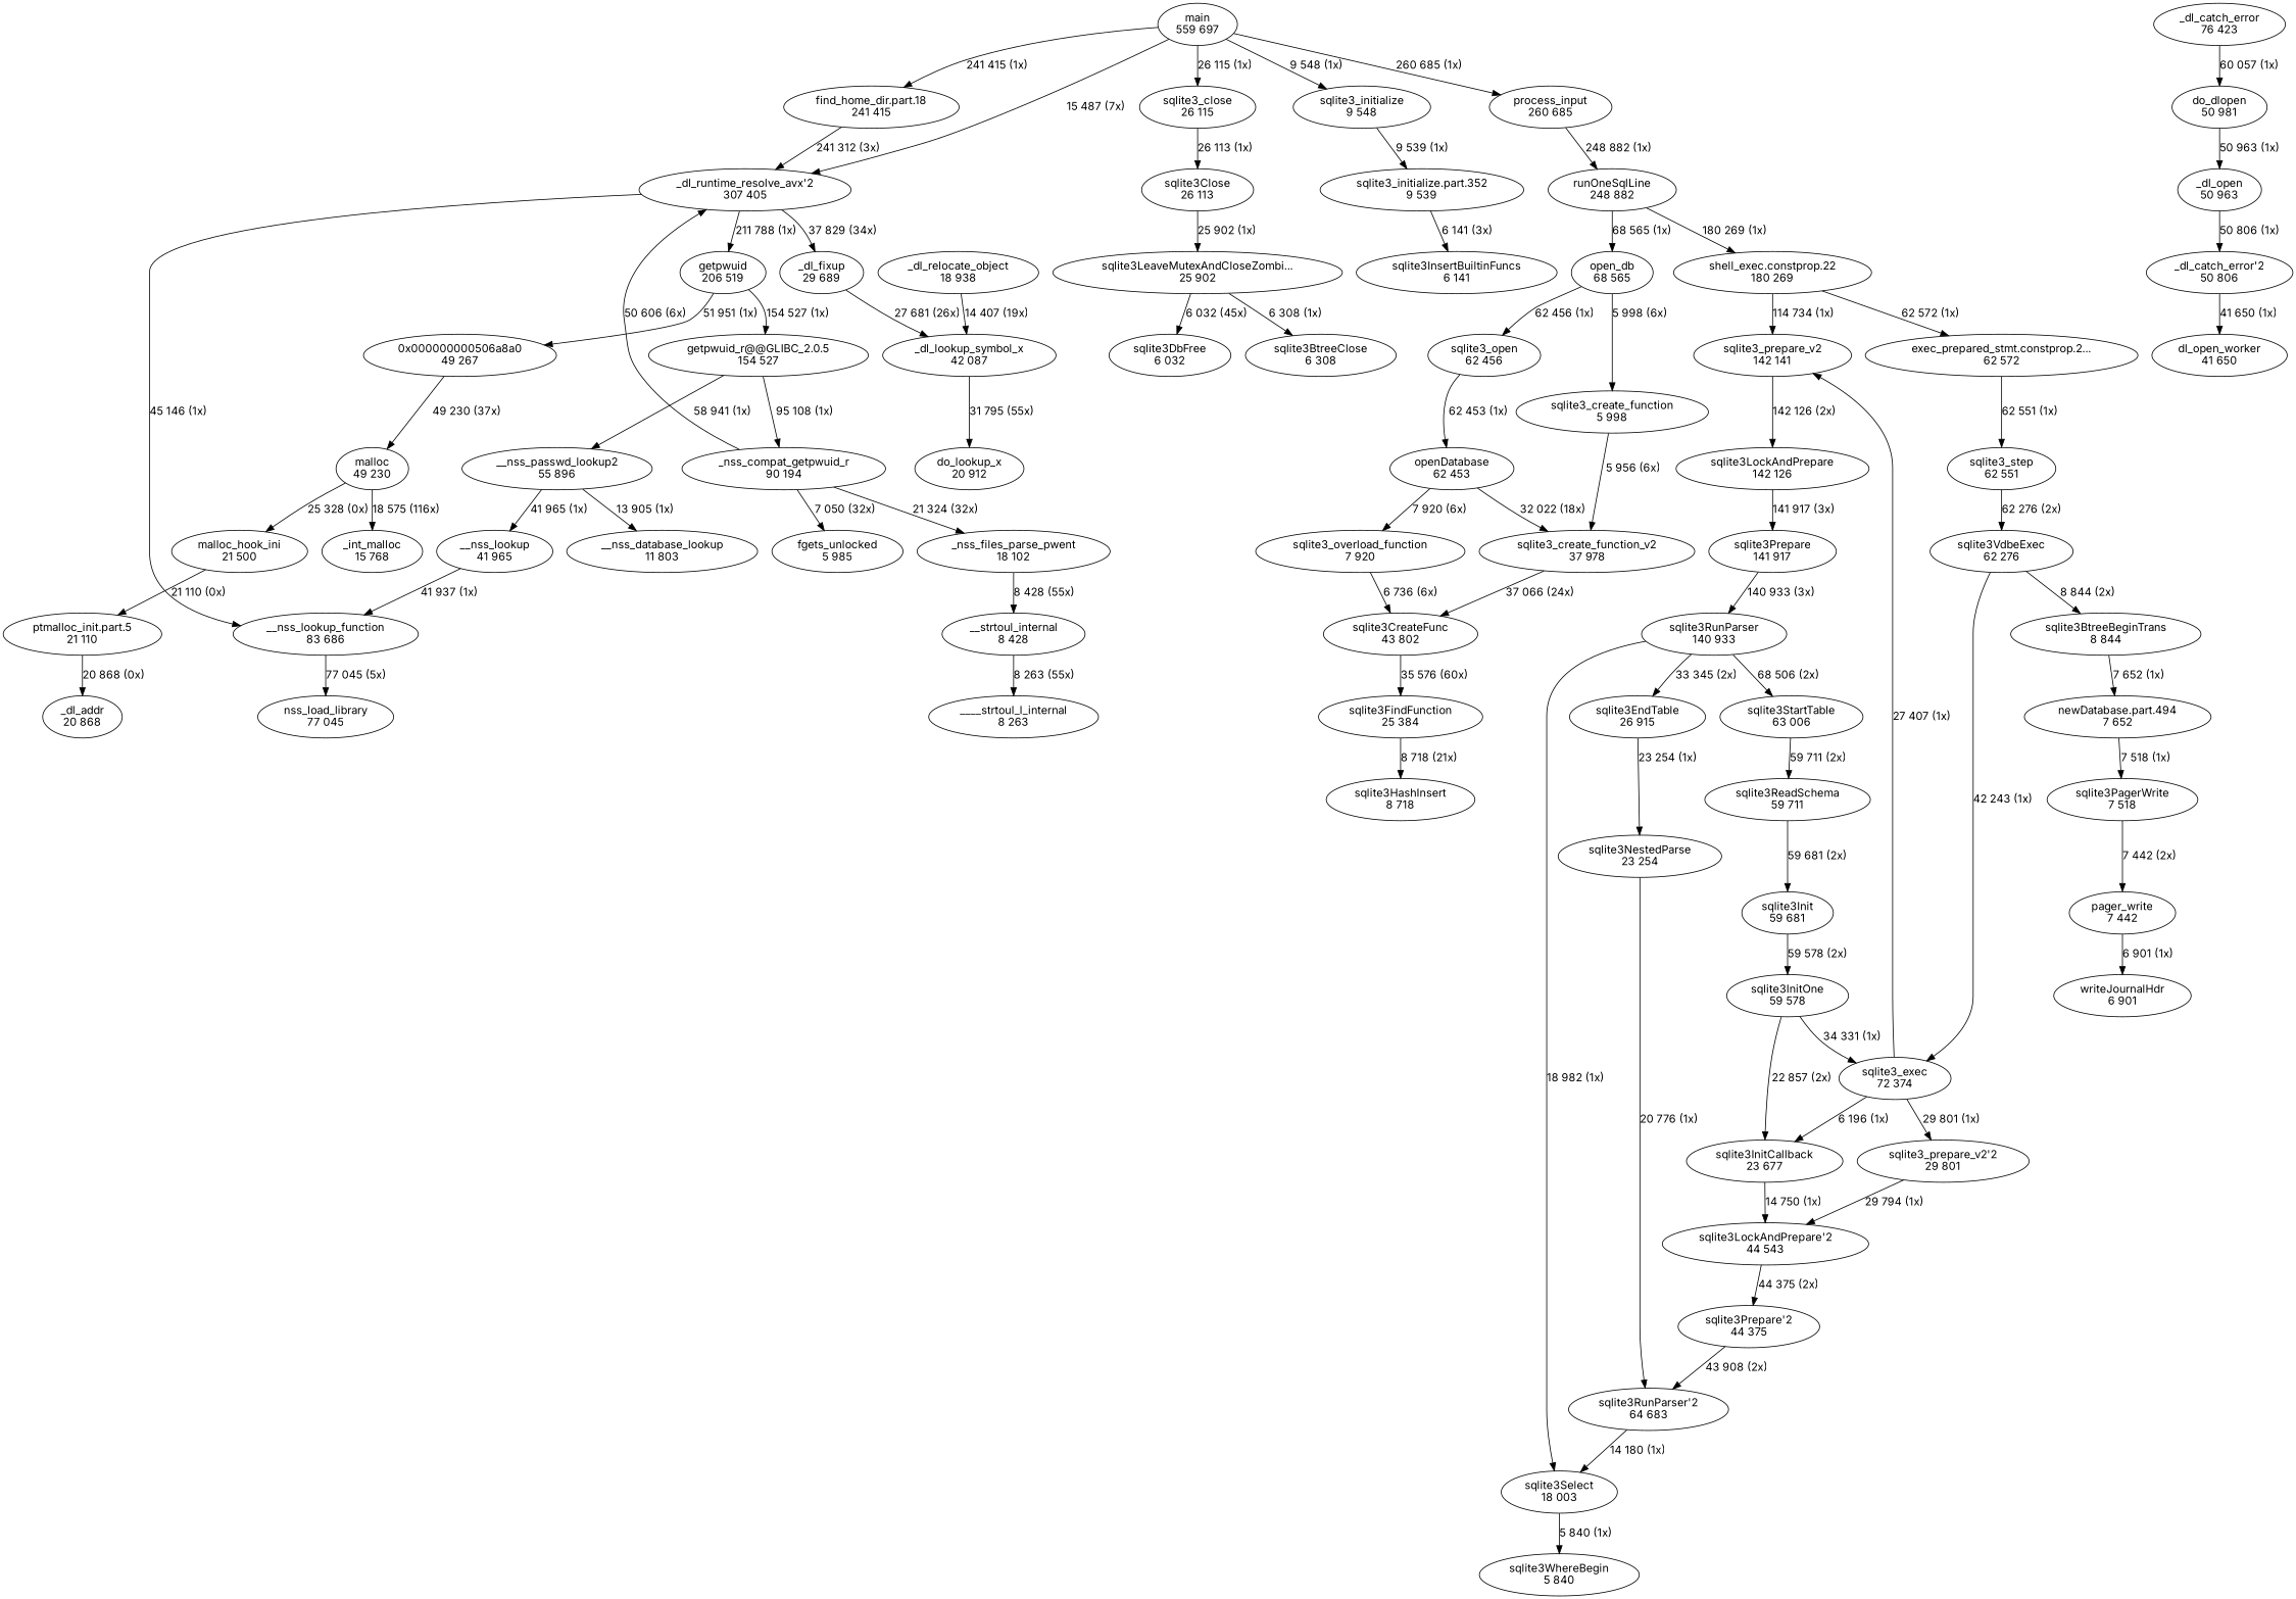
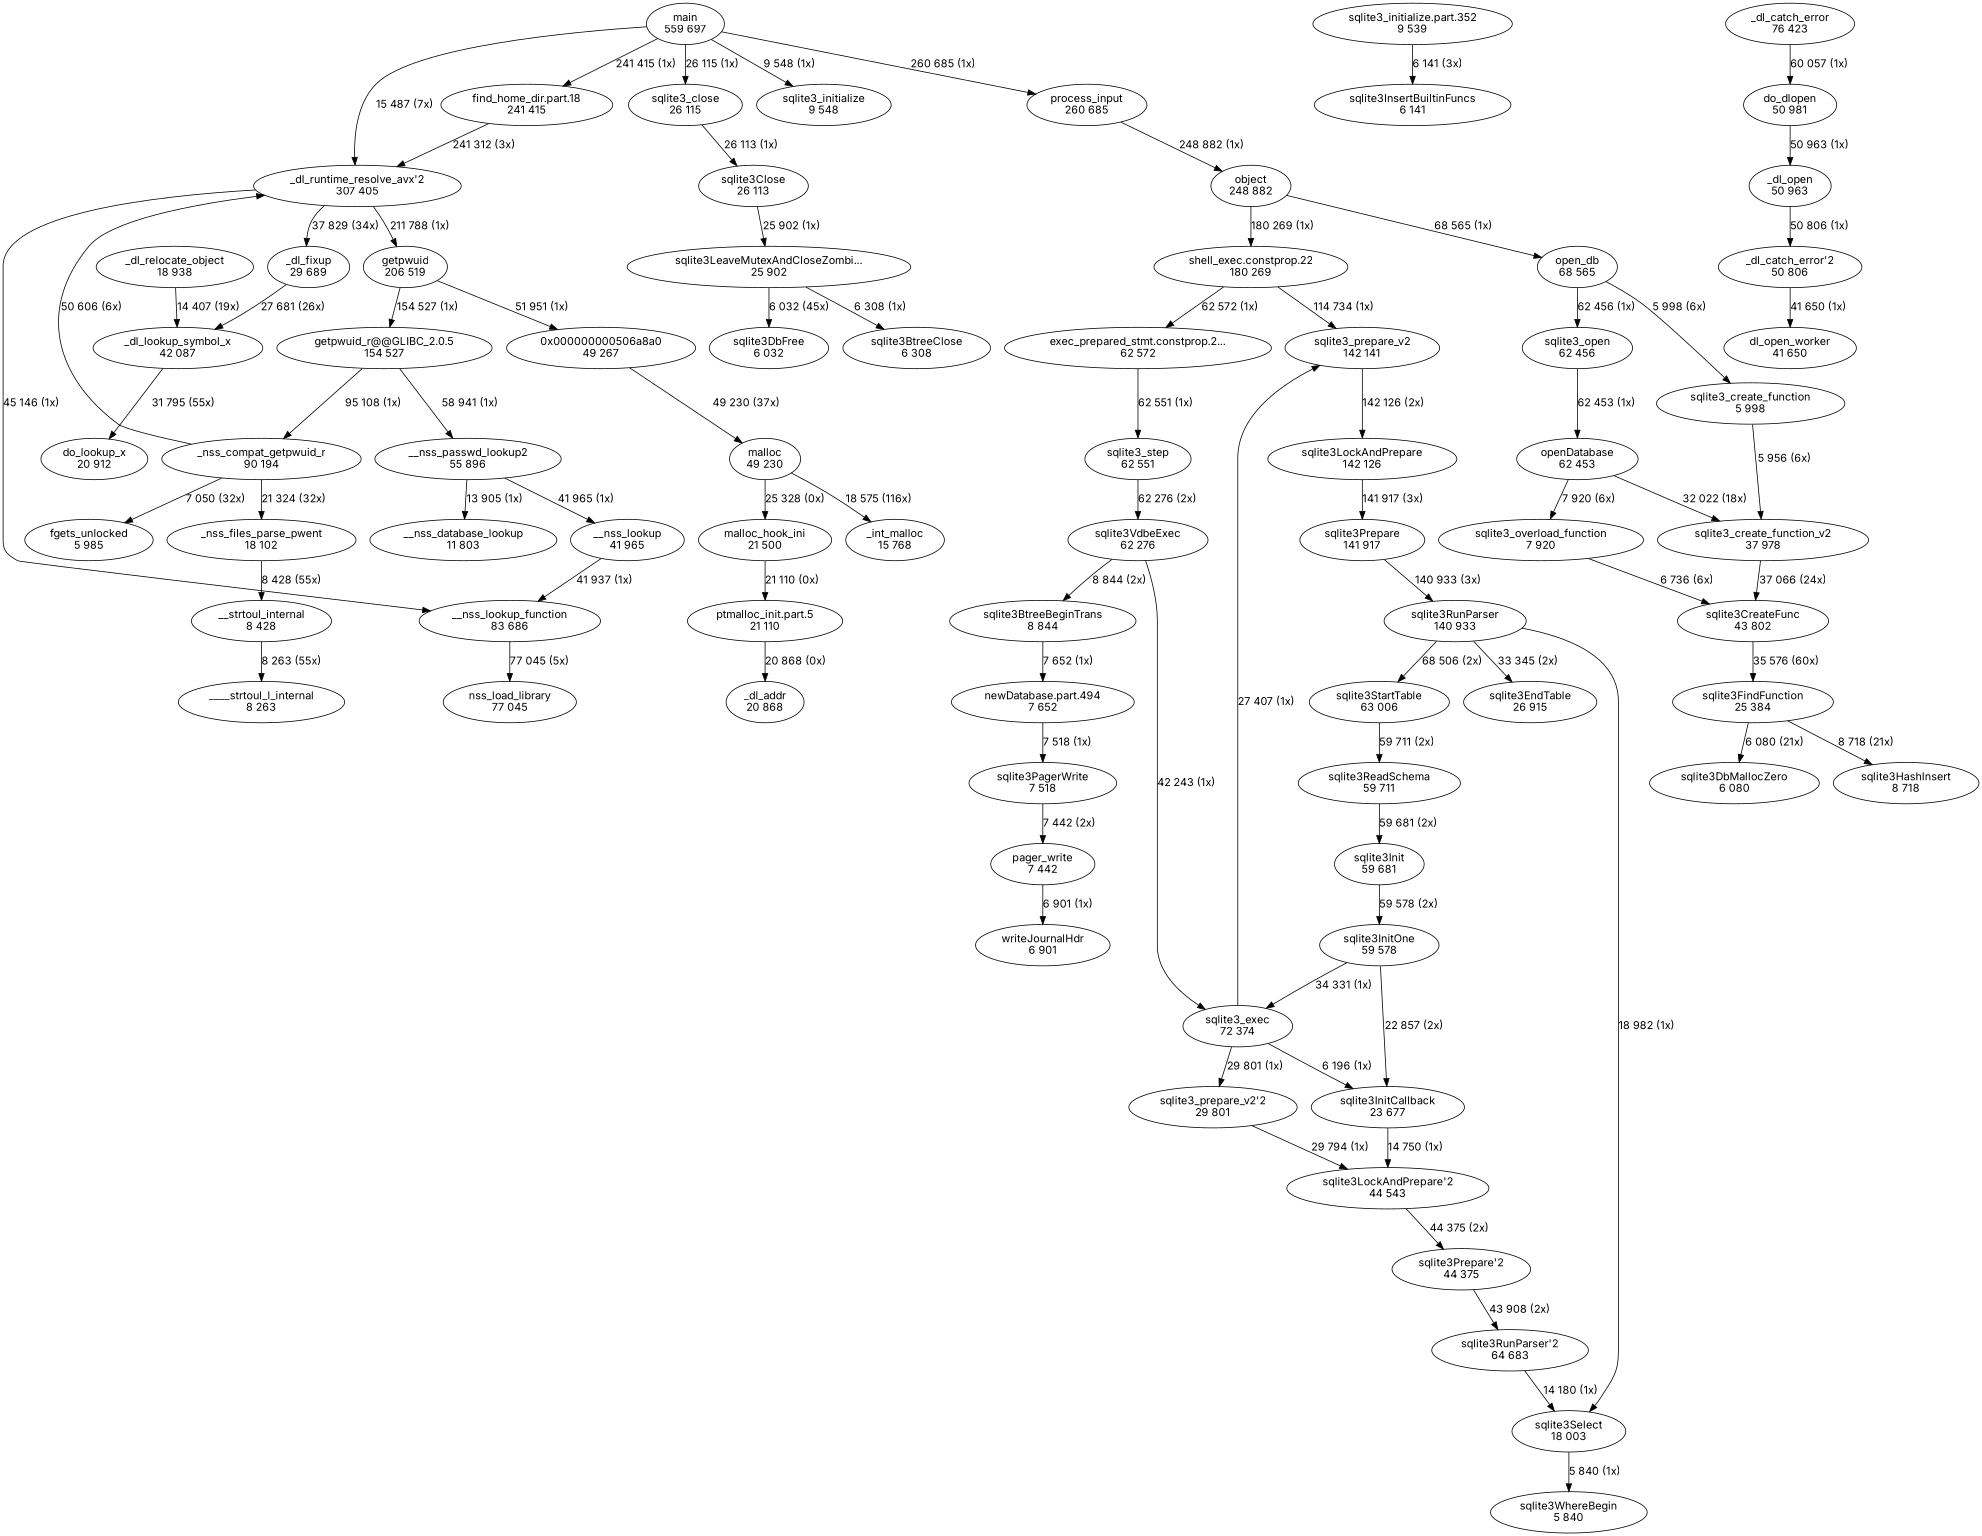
  digraph {
    fontname=Inter
    node [fontname=Inter]
    edge [fontname=Inter weight=2]
    n1 [label="_dl_runtime_resolve_avx'2\n307 405"]
    n2 [label="__nss_lookup_function\n83 686"]
    n3 [label="getpwuid\n206 519"]
    n4 [label="_dl_fixup\n29 689"]
    n5 [label="nss_load_library\n77 045"]
    n6 [label="0x000000000506a8a0\n49 267"]
    n7 [label="getpwuid_r@@GLIBC_2.0.5\n154 527"]
    n8 [label="_dl_lookup_symbol_x\n42 087"]
    n9 [label="_nss_compat_getpwuid_r\n90 194"]
    n10 [label="fgets_unlocked\n5 985"]
    n11 [label="_nss_files_parse_pwent\n18 102"]
    n12 [label="__strtoul_internal\n8 428"]
    n13 [label="____strtoul_l_internal\n8 263"]
    n14 [label="sqlite3InsertBuiltinFuncs\n6 141"]
    n15 [label="openDatabase\n62 453"]
    n16 [label="sqlite3_overload_function\n7 920"]
    n17 [label="sqlite3_create_function_v2\n37 978"]
    n18 [label="sqlite3CreateFunc\n43 802"]
    n19 [label="sqlite3FindFunction\n25 384"]
+   n20 [label="sqlite3DbMallocZero\n6 080"]
    n21 [label="sqlite3HashInsert\n8 718"]
    n22 [label="sqlite3_create_function\n5 998"]
    n23 [label="sqlite3_prepare_v2\n142 141"]
    n24 [label="sqlite3LockAndPrepare\n142 126"]
    n25 [label="sqlite3Prepare\n141 917"]
    n26 [label="sqlite3RunParser\n140 933"]
    n27 [label="sqlite3_prepare_v2'2\n29 801"]
    n28 [label="sqlite3LockAndPrepare'2\n44 543"]
    n29 [label="sqlite3Prepare'2\n44 375"]
    n30 [label="sqlite3RunParser'2\n64 683"]
    n31 [label="sqlite3BtreeBeginTrans\n8 844"]
    n32 [label="newDatabase.part.494\n7 652"]
    n33 [label="sqlite3PagerWrite\n7 518"]
    n34 [label="pager_write\n7 442"]
    n35 [label="sqlite3_exec\n72 374"]
    n36 [label="sqlite3InitCallback\n23 677"]
    n37 [label="sqlite3_step\n62 551"]
    n38 [label="sqlite3VdbeExec\n62 276"]
    n39 [label="sqlite3DbFree\n6 032"]
    n40 [label="sqlite3WhereBegin\n5 840"]
-   n41 [label="sqlite3NestedParse\n23 254"]
    n42 [label="sqlite3Select\n18 003"]
    n43 [label="writeJournalHdr\n6 901"]
    n44 [label="sqlite3_initialize.part.352\n9 539"]
    n45 [label="malloc\n49 230"]
    n46 [label="_int_malloc\n15 768"]
    n47 [label="malloc_hook_ini\n21 500"]
    n48 [label="ptmalloc_init.part.5\n21 110"]
    n49 [label="sqlite3StartTable\n63 006"]
    n50 [label="sqlite3EndTable\n26 915"]
    n51 [label="sqlite3ReadSchema\n59 711"]
    n52 [label="sqlite3Init\n59 681"]
    n53 [label="sqlite3InitOne\n59 578"]
    n54 [label="sqlite3_open\n62 456"]
    n55 [label="sqlite3_close\n26 115"]
    n56 [label="sqlite3Close\n26 113"]
    n57 [label="sqlite3LeaveMutexAndCloseZombi...\n25 902"]
    n58 [label="sqlite3BtreeClose\n6 308"]
    n59 [label="sqlite3_initialize\n9 548"]
-   n60 [label="runOneSqlLine\n248 882"]
+   n60 [label="object\n248 882"]
    n61 [label="open_db\n68 565"]
    n62 [label="shell_exec.constprop.22\n180 269"]
    n63 [label="exec_prepared_stmt.constprop.2...\n62 572"]
    n64 [label="main\n559 697"]
    n65 [label="process_input\n260 685"]
    n66 [label="find_home_dir.part.18\n241 415"]
    n67 [label="_dl_addr\n20 868"]
    n68 [label="__nss_passwd_lookup2\n55 896"]
    n69 [label="__nss_lookup\n41 965"]
    n70 [label="__nss_database_lookup\n11 803"]
    n71 [label="do_lookup_x\n20 912"]
    n72 [label="_dl_catch_error\n76 423"]
    n73 [label="do_dlopen\n50 981"]
    n74 [label="_dl_open\n50 963"]
    n75 [label="_dl_catch_error'2\n50 806"]
    n76 [label="dl_open_worker\n41 650"]
    n77 [label="_dl_relocate_object\n18 938"]
    n1 -> n2 [label="45 146 (1x)"]
    n1 -> n3 [label="211 788 (1x)"]
    n1 -> n4 [label="37 829 (34x)"]
    n2 -> n5 [label="77 045 (5x)"]
    n3 -> n6 [label="51 951 (1x)"]
    n3 -> n7 [label="154 527 (1x)"]
    n4 -> n8 [label="27 681 (26x)"]
    n6 -> n45 [label="49 230 (37x)"]
    n7 -> n9 [label="95 108 (1x)"]
    n7 -> n68 [label="58 941 (1x)"]
    n8 -> n71 [label="31 795 (55x)"]
    n9 -> n1 [label="50 606 (6x)"]
    n9 -> n10 [label="7 050 (32x)"]
    n9 -> n11 [label="21 324 (32x)"]
    n11 -> n12 [label="8 428 (55x)"]
    n12 -> n13 [label="8 263 (55x)"]
    n15 -> n16 [label="7 920 (6x)"]
    n15 -> n17 [label="32 022 (18x)"]
    n16 -> n18 [label="6 736 (6x)"]
    n17 -> n18 [label="37 066 (24x)"]
    n18 -> n19 [label="35 576 (60x)"]
+   n19 -> n20 [label="6 080 (21x)"]
    n19 -> n21 [label="8 718 (21x)"]
    n22 -> n17 [label="5 956 (6x)"]
    n23 -> n24 [label="142 126 (2x)"]
    n24 -> n25 [label="141 917 (3x)"]
    n25 -> n26 [label="140 933 (3x)"]
    n26 -> n42 [label="18 982 (1x)"]
    n26 -> n49 [label="68 506 (2x)"]
    n26 -> n50 [label="33 345 (2x)"]
    n27 -> n28 [label="29 794 (1x)"]
    n28 -> n29 [label="44 375 (2x)"]
    n29 -> n30 [label="43 908 (2x)"]
    n30 -> n42 [label="14 180 (1x)"]
    n31 -> n32 [label="7 652 (1x)"]
    n32 -> n33 [label="7 518 (1x)"]
    n33 -> n34 [label="7 442 (2x)"]
    n34 -> n43 [label="6 901 (1x)"]
    n35 -> n23 [label="27 407 (1x)"]
    n35 -> n27 [label="29 801 (1x)"]
    n35 -> n36 [label="6 196 (1x)"]
    n36 -> n28 [label="14 750 (1x)"]
    n37 -> n38 [label="62 276 (2x)"]
    n38 -> n31 [label="8 844 (2x)"]
    n38 -> n35 [label="42 243 (1x)"]
-   n41 -> n30 [label="20 776 (1x)"]
    n42 -> n40 [label="5 840 (1x)"]
    n44 -> n14 [label="6 141 (3x)"]
    n45 -> n46 [label="18 575 (116x)"]
    n45 -> n47 [label="25 328 (0x)"]
    n47 -> n48 [label="21 110 (0x)"]
    n48 -> n67 [label="20 868 (0x)"]
    n49 -> n51 [label="59 711 (2x)"]
-   n50 -> n41 [label="23 254 (1x)"]
    n51 -> n52 [label="59 681 (2x)"]
    n52 -> n53 [label="59 578 (2x)"]
    n53 -> n35 [label="34 331 (1x)"]
    n53 -> n36 [label="22 857 (2x)"]
    n54 -> n15 [label="62 453 (1x)"]
    n55 -> n56 [label="26 113 (1x)"]
    n56 -> n57 [label="25 902 (1x)"]
    n57 -> n39 [label="6 032 (45x)"]
    n57 -> n58 [label="6 308 (1x)"]
-   n59 -> n44 [label="9 539 (1x)"]
    n60 -> n61 [label="68 565 (1x)"]
    n60 -> n62 [label="180 269 (1x)"]
    n61 -> n22 [label="5 998 (6x)"]
    n61 -> n54 [label="62 456 (1x)"]
    n62 -> n23 [label="114 734 (1x)"]
    n62 -> n63 [label="62 572 (1x)"]
    n63 -> n37 [label="62 551 (1x)"]
    n64 -> n1 [label="15 487 (7x)"]
    n64 -> n55 [label="26 115 (1x)"]
    n64 -> n59 [label="9 548 (1x)"]
    n64 -> n65 [label="260 685 (1x)"]
    n64 -> n66 [label="241 415 (1x)"]
    n65 -> n60 [label="248 882 (1x)"]
    n66 -> n1 [label="241 312 (3x)"]
    n68 -> n69 [label="41 965 (1x)"]
    n68 -> n70 [label="13 905 (1x)"]
    n69 -> n2 [label="41 937 (1x)"]
    n72 -> n73 [label="60 057 (1x)"]
    n73 -> n74 [label="50 963 (1x)"]
    n74 -> n75 [label="50 806 (1x)"]
    n75 -> n76 [label="41 650 (1x)"]
    n77 -> n8 [label="14 407 (19x)"]
  }
